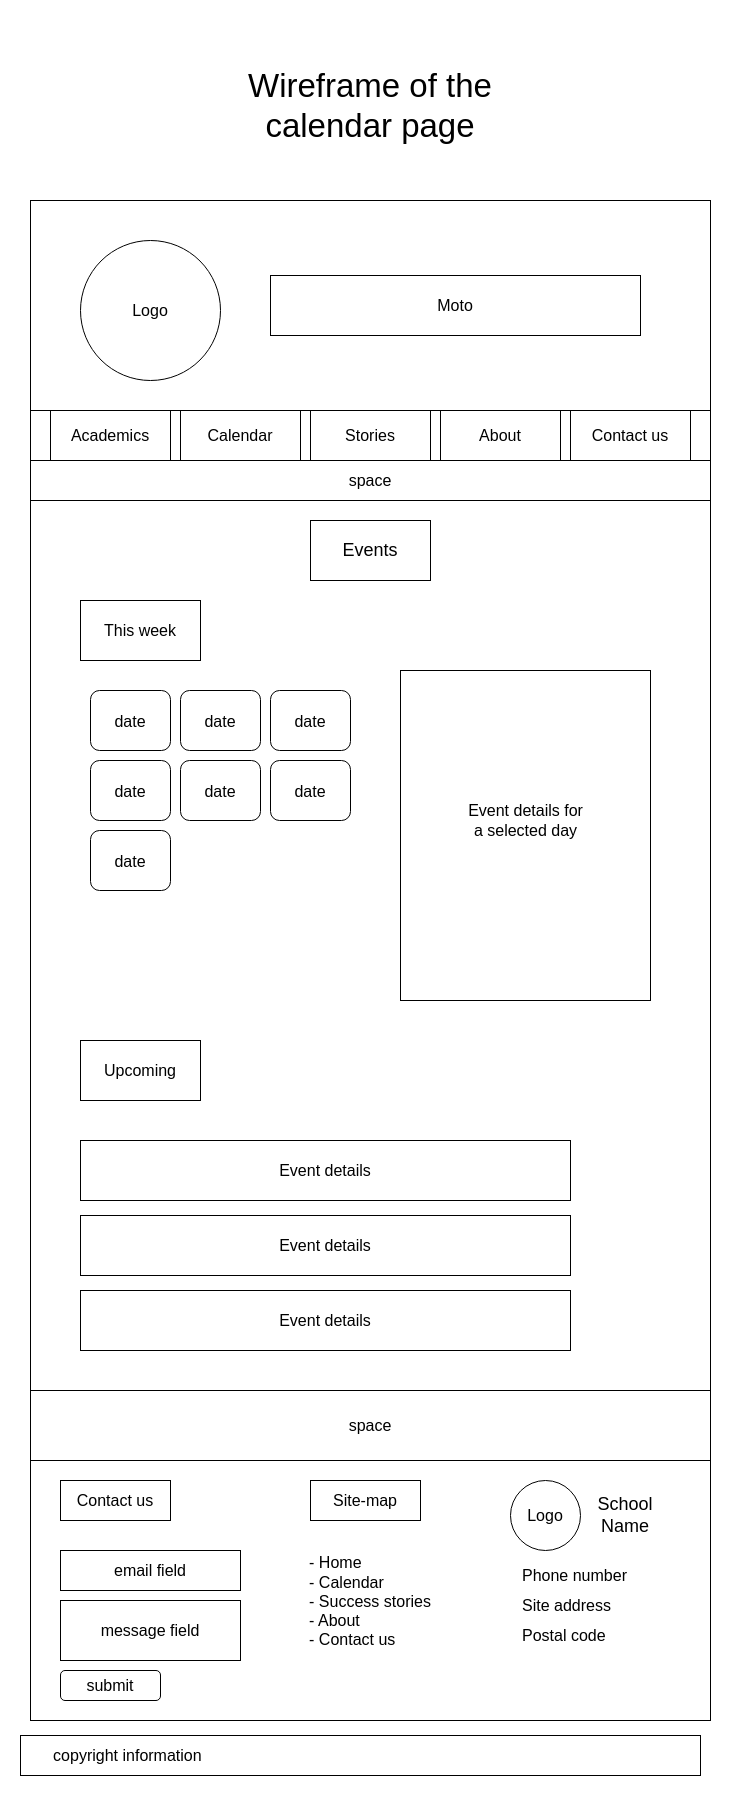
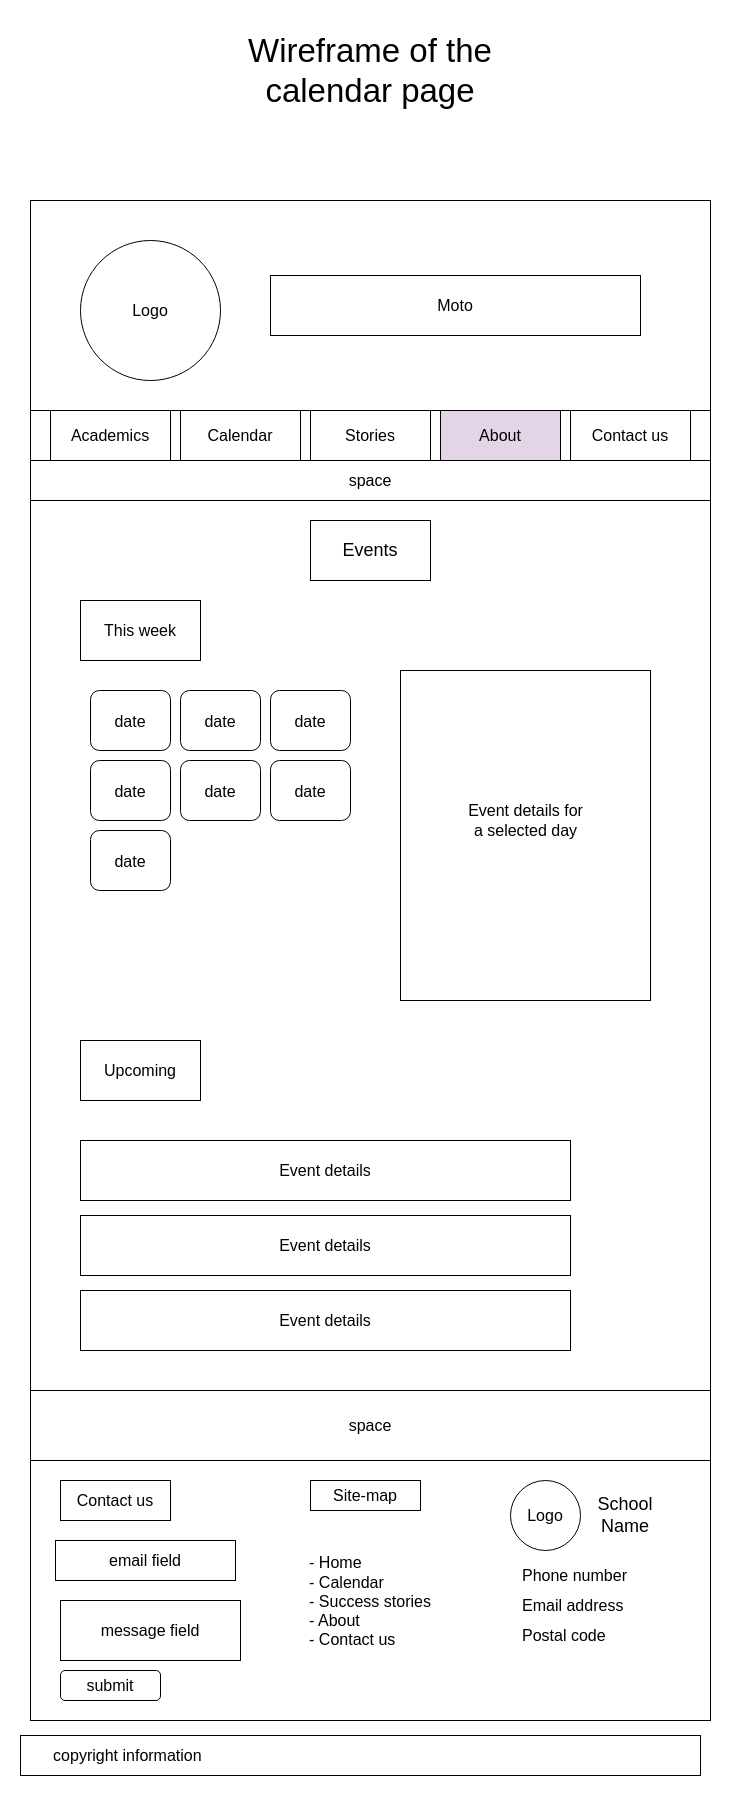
  <mxCell id="0" />
  <mxCell id="1" parent="0" />
- <mxCell id="2" value="&lt;font style=&quot;font-size: 33px;&quot;&gt;Wireframe of the calendar page&lt;/font&gt;" style="text;html=1;strokeColor=none;fillColor=none;align=center;verticalAlign=middle;whiteSpace=wrap;rounded=0;fontSize=16;" parent="1" vertex="1"><mxGeometry x="210" y="55" width="320" height="100" as="geometry" /></mxCell>
+ <mxCell id="2" value="&lt;font style=&quot;font-size: 33px;&quot;&gt;Wireframe of the calendar page&lt;/font&gt;" style="text;html=1;strokeColor=none;fillColor=none;align=center;verticalAlign=middle;whiteSpace=wrap;rounded=0;fontSize=16;" parent="1" vertex="1"><mxGeometry x="210" y="20" width="320" height="100" as="geometry" /></mxCell>
  <mxCell id="3" value="" style="rounded=0;whiteSpace=wrap;html=1;" parent="1" vertex="1"><mxGeometry x="30" y="200" width="680" height="210" as="geometry" /></mxCell>
  <mxCell id="4" value="&lt;font style=&quot;font-size: 16px;&quot;&gt;Logo&lt;/font&gt;" style="ellipse;whiteSpace=wrap;html=1;aspect=fixed;" parent="1" vertex="1"><mxGeometry x="80" y="240" width="140" height="140" as="geometry" /></mxCell>
  <mxCell id="5" value="Moto" style="rounded=0;whiteSpace=wrap;html=1;fontSize=16;" parent="1" vertex="1"><mxGeometry x="270" y="275" width="370" height="60" as="geometry" /></mxCell>
  <mxCell id="6" value="" style="rounded=0;whiteSpace=wrap;html=1;fontSize=16;" parent="1" vertex="1"><mxGeometry x="30" y="410" width="680" height="50" as="geometry" /></mxCell>
  <mxCell id="7" value="Academics" style="rounded=0;whiteSpace=wrap;html=1;fontSize=16;" parent="1" vertex="1"><mxGeometry x="50" y="410" width="120" height="50" as="geometry" /></mxCell>
  <mxCell id="8" value="Calendar" style="rounded=0;whiteSpace=wrap;html=1;fontSize=16;" parent="1" vertex="1"><mxGeometry x="180" y="410" width="120" height="50" as="geometry" /></mxCell>
- <mxCell id="9" value="About" style="rounded=0;whiteSpace=wrap;html=1;fontSize=16;" parent="1" vertex="1"><mxGeometry x="440" y="410" width="120" height="50" as="geometry" /></mxCell>
+ <mxCell id="9" value="About" style="rounded=0;whiteSpace=wrap;html=1;fontSize=16;fillColor=#e1d5e7;" parent="1" vertex="1"><mxGeometry x="440" y="410" width="120" height="50" as="geometry" /></mxCell>
  <mxCell id="10" value="Contact us" style="rounded=0;whiteSpace=wrap;html=1;fontSize=16;" parent="1" vertex="1"><mxGeometry x="570" y="410" width="120" height="50" as="geometry" /></mxCell>
  <mxCell id="11" value="space" style="rounded=0;whiteSpace=wrap;html=1;fontSize=16;" parent="1" vertex="1"><mxGeometry x="30" y="460" width="680" height="40" as="geometry" /></mxCell>
  <mxCell id="12" value="Stories" style="rounded=0;whiteSpace=wrap;html=1;fontSize=16;" parent="1" vertex="1"><mxGeometry x="310" y="410" width="120" height="50" as="geometry" /></mxCell>
  <mxCell id="13" value="" style="rounded=0;whiteSpace=wrap;html=1;" parent="1" vertex="1"><mxGeometry x="30" y="500" width="680" height="890" as="geometry" /></mxCell>
  <mxCell id="14" value="&lt;font style=&quot;font-size: 16px;&quot;&gt;date&lt;/font&gt;" style="rounded=1;whiteSpace=wrap;html=1;fontSize=22;" parent="1" vertex="1"><mxGeometry x="90" y="690" width="80" height="60" as="geometry" /></mxCell>
  <mxCell id="15" value="&lt;font style=&quot;font-size: 16px;&quot;&gt;date&lt;/font&gt;" style="rounded=1;whiteSpace=wrap;html=1;fontSize=22;" parent="1" vertex="1"><mxGeometry x="90" y="830" width="80" height="60" as="geometry" /></mxCell>
  <mxCell id="16" value="&lt;font style=&quot;font-size: 16px;&quot;&gt;date&lt;/font&gt;" style="rounded=1;whiteSpace=wrap;html=1;fontSize=22;" parent="1" vertex="1"><mxGeometry x="180" y="690" width="80" height="60" as="geometry" /></mxCell>
  <mxCell id="17" value="&lt;font style=&quot;font-size: 16px;&quot;&gt;date&lt;/font&gt;" style="rounded=1;whiteSpace=wrap;html=1;fontSize=22;" parent="1" vertex="1"><mxGeometry x="270" y="690" width="80" height="60" as="geometry" /></mxCell>
  <mxCell id="18" value="&lt;font style=&quot;font-size: 16px;&quot;&gt;date&lt;/font&gt;" style="rounded=1;whiteSpace=wrap;html=1;fontSize=22;" parent="1" vertex="1"><mxGeometry x="90" y="760" width="80" height="60" as="geometry" /></mxCell>
  <mxCell id="19" value="&lt;font style=&quot;font-size: 16px;&quot;&gt;date&lt;/font&gt;" style="rounded=1;whiteSpace=wrap;html=1;fontSize=22;" parent="1" vertex="1"><mxGeometry x="180" y="760" width="80" height="60" as="geometry" /></mxCell>
  <mxCell id="20" value="&lt;font style=&quot;font-size: 16px;&quot;&gt;date&lt;/font&gt;" style="rounded=1;whiteSpace=wrap;html=1;fontSize=22;" parent="1" vertex="1"><mxGeometry x="270" y="760" width="80" height="60" as="geometry" /></mxCell>
  <mxCell id="21" value="" style="rounded=0;whiteSpace=wrap;html=1;strokeWidth=1;fontSize=16;" parent="1" vertex="1"><mxGeometry x="400" y="670" width="250" height="330" as="geometry" /></mxCell>
  <mxCell id="22" value="Event details for a selected day" style="text;html=1;strokeColor=none;fillColor=none;align=center;verticalAlign=middle;whiteSpace=wrap;rounded=0;strokeWidth=1;fontSize=16;" parent="1" vertex="1"><mxGeometry x="462.5" y="785" width="125" height="70" as="geometry" /></mxCell>
  <mxCell id="23" value="This week" style="rounded=0;whiteSpace=wrap;html=1;strokeWidth=1;fontSize=16;" parent="1" vertex="1"><mxGeometry x="80" y="600" width="120" height="60" as="geometry" /></mxCell>
  <mxCell id="24" value="&lt;font style=&quot;font-size: 18px;&quot;&gt;Events&lt;/font&gt;" style="rounded=0;whiteSpace=wrap;html=1;strokeWidth=1;fontSize=16;" parent="1" vertex="1"><mxGeometry x="310" y="520" width="120" height="60" as="geometry" /></mxCell>
  <mxCell id="25" value="&lt;font style=&quot;font-size: 16px;&quot;&gt;Upcoming&lt;/font&gt;" style="rounded=0;whiteSpace=wrap;html=1;strokeWidth=1;fontSize=18;" parent="1" vertex="1"><mxGeometry x="80" y="1040" width="120" height="60" as="geometry" /></mxCell>
  <mxCell id="26" value="Event details" style="rounded=0;whiteSpace=wrap;html=1;strokeWidth=1;fontSize=16;" parent="1" vertex="1"><mxGeometry x="80" y="1140" width="490" height="60" as="geometry" /></mxCell>
  <mxCell id="27" value="Event details" style="rounded=0;whiteSpace=wrap;html=1;strokeWidth=1;fontSize=16;" parent="1" vertex="1"><mxGeometry x="80" y="1215" width="490" height="60" as="geometry" /></mxCell>
  <mxCell id="28" value="Event details" style="rounded=0;whiteSpace=wrap;html=1;strokeWidth=1;fontSize=16;" parent="1" vertex="1"><mxGeometry x="80" y="1290" width="490" height="60" as="geometry" /></mxCell>
  <mxCell id="29" value="space" style="rounded=0;whiteSpace=wrap;html=1;fontSize=16;" parent="1" vertex="1"><mxGeometry x="30" y="1390" width="680" height="70" as="geometry" /></mxCell>
  <mxCell id="30" value="" style="rounded=0;whiteSpace=wrap;html=1;fontSize=16;" parent="1" vertex="1"><mxGeometry x="30" y="1460" width="680" height="260" as="geometry" /></mxCell>
  <mxCell id="31" value="Contact us" style="rounded=0;whiteSpace=wrap;html=1;fontSize=16;" parent="1" vertex="1"><mxGeometry x="60" y="1480" width="110" height="40" as="geometry" /></mxCell>
- <mxCell id="32" value="email field" style="rounded=0;whiteSpace=wrap;html=1;fontSize=16;" parent="1" vertex="1"><mxGeometry x="60" y="1550" width="180" height="40" as="geometry" /></mxCell>
+ <mxCell id="32" value="email field" style="rounded=0;whiteSpace=wrap;html=1;fontSize=16;" parent="1" vertex="1"><mxGeometry x="55" y="1540" width="180" height="40" as="geometry" /></mxCell>
  <mxCell id="33" value="message field" style="rounded=0;whiteSpace=wrap;html=1;fontSize=16;" parent="1" vertex="1"><mxGeometry x="60" y="1600" width="180" height="60" as="geometry" /></mxCell>
  <mxCell id="34" value="submit" style="rounded=1;whiteSpace=wrap;html=1;fontSize=16;" parent="1" vertex="1"><mxGeometry x="60" y="1670" width="100" height="30" as="geometry" /></mxCell>
- <mxCell id="35" value="Site-map" style="rounded=0;whiteSpace=wrap;html=1;fontSize=16;" parent="1" vertex="1"><mxGeometry x="310" y="1480" width="110" height="40" as="geometry" /></mxCell>
+ <mxCell id="35" value="Site-map" style="rounded=0;whiteSpace=wrap;html=1;fontSize=16;" parent="1" vertex="1"><mxGeometry x="310" y="1480" width="110" height="30" as="geometry" /></mxCell>
  <mxCell id="36" value="&lt;div align=&quot;left&quot;&gt;- Home&lt;/div&gt;&lt;div align=&quot;left&quot;&gt;- Calendar&lt;/div&gt;&lt;div align=&quot;left&quot;&gt;- Success stories&lt;br&gt;&lt;/div&gt;&lt;div align=&quot;left&quot;&gt;- About&lt;/div&gt;&lt;div align=&quot;left&quot;&gt;- Contact us&lt;/div&gt;&lt;div&gt;&lt;br&gt;&lt;/div&gt;&lt;div&gt;&lt;br&gt;&lt;/div&gt;" style="text;html=1;strokeColor=none;fillColor=none;align=center;verticalAlign=middle;whiteSpace=wrap;rounded=0;fontSize=16;" parent="1" vertex="1"><mxGeometry x="300" y="1550" width="140" height="140" as="geometry" /></mxCell>
  <mxCell id="37" value="Logo" style="ellipse;whiteSpace=wrap;html=1;aspect=fixed;fontSize=16;" parent="1" vertex="1"><mxGeometry x="510" y="1480" width="70" height="70" as="geometry" /></mxCell>
  <mxCell id="38" value="&lt;font style=&quot;font-size: 18px;&quot;&gt;School Name&lt;/font&gt;" style="text;html=1;strokeColor=none;fillColor=none;align=center;verticalAlign=middle;whiteSpace=wrap;rounded=0;fontSize=16;" parent="1" vertex="1"><mxGeometry x="580" y="1485" width="90" height="60" as="geometry" /></mxCell>
  <mxCell id="39" value="&lt;div align=&quot;left&quot;&gt;&lt;font style=&quot;font-size: 16px;&quot;&gt;Phone number&lt;/font&gt;&lt;/div&gt;" style="text;html=1;strokeColor=none;fillColor=none;align=left;verticalAlign=middle;whiteSpace=wrap;rounded=0;fontSize=18;" parent="1" vertex="1"><mxGeometry x="520" y="1560" width="135" height="30" as="geometry" /></mxCell>
- <mxCell id="40" value="&lt;div style=&quot;font-size: 16px;&quot; align=&quot;left&quot;&gt;&lt;font style=&quot;font-size: 16px;&quot;&gt;Site address&lt;br&gt;&lt;/font&gt;&lt;/div&gt;" style="text;html=1;strokeColor=none;fillColor=none;align=left;verticalAlign=middle;whiteSpace=wrap;rounded=0;fontSize=18;" parent="1" vertex="1"><mxGeometry x="520" y="1590" width="135" height="30" as="geometry" /></mxCell>
+ <mxCell id="40" value="&lt;div style=&quot;font-size: 16px;&quot; align=&quot;left&quot;&gt;&lt;font style=&quot;font-size: 16px;&quot;&gt;Email address&lt;br&gt;&lt;/font&gt;&lt;/div&gt;" style="text;html=1;strokeColor=none;fillColor=none;align=left;verticalAlign=middle;whiteSpace=wrap;rounded=0;fontSize=18;" parent="1" vertex="1"><mxGeometry x="520" y="1590" width="135" height="30" as="geometry" /></mxCell>
  <mxCell id="41" value="&lt;font style=&quot;font-size: 16px;&quot;&gt;Postal code&lt;/font&gt;" style="text;html=1;strokeColor=none;fillColor=none;align=left;verticalAlign=middle;whiteSpace=wrap;rounded=0;fontSize=18;" parent="1" vertex="1"><mxGeometry x="520" y="1620" width="135" height="30" as="geometry" /></mxCell>
  <mxCell id="42" value="&lt;div align=&quot;left&quot;&gt;&amp;nbsp;&amp;nbsp;&amp;nbsp;&amp;nbsp;&amp;nbsp;&amp;nbsp; copyright information&lt;br&gt;&lt;/div&gt;" style="rounded=0;whiteSpace=wrap;html=1;fontSize=16;align=left;" parent="1" vertex="1"><mxGeometry x="20" y="1735" width="680" height="40" as="geometry" /></mxCell>
